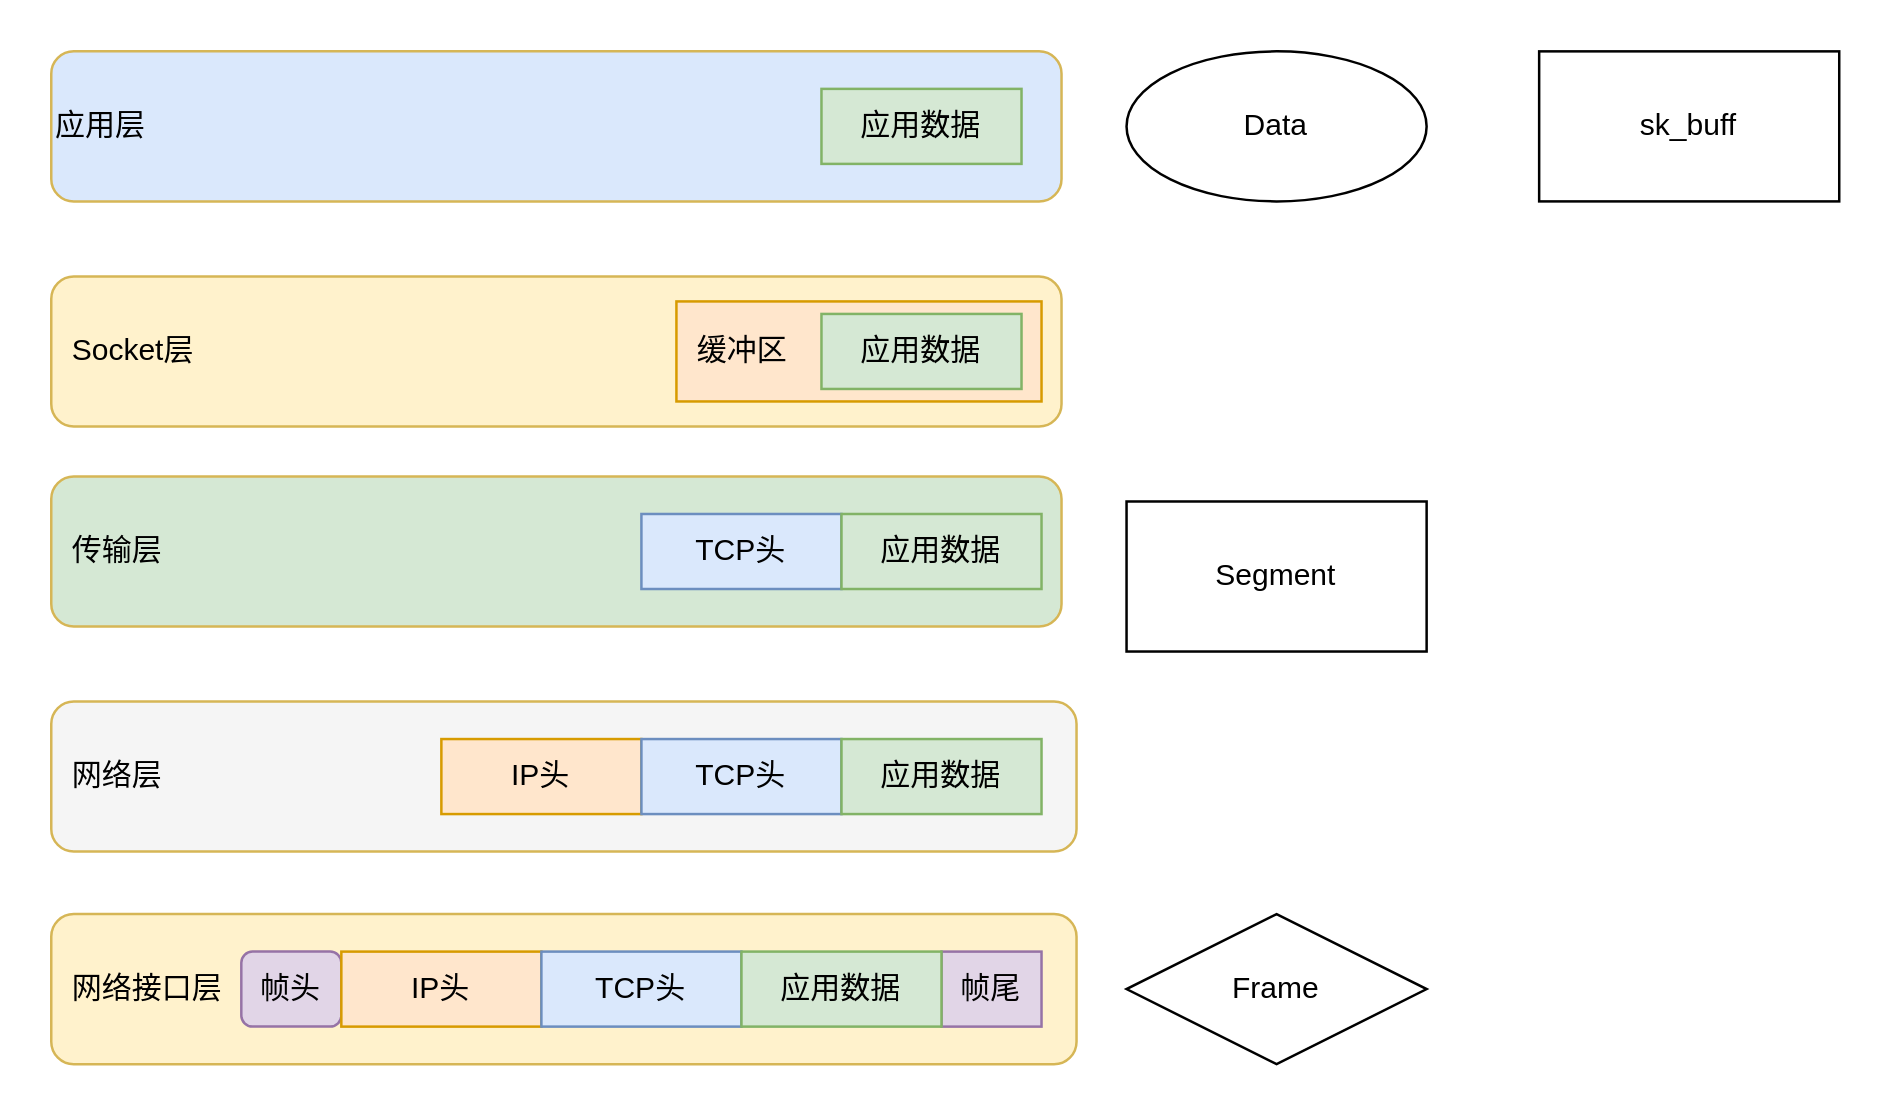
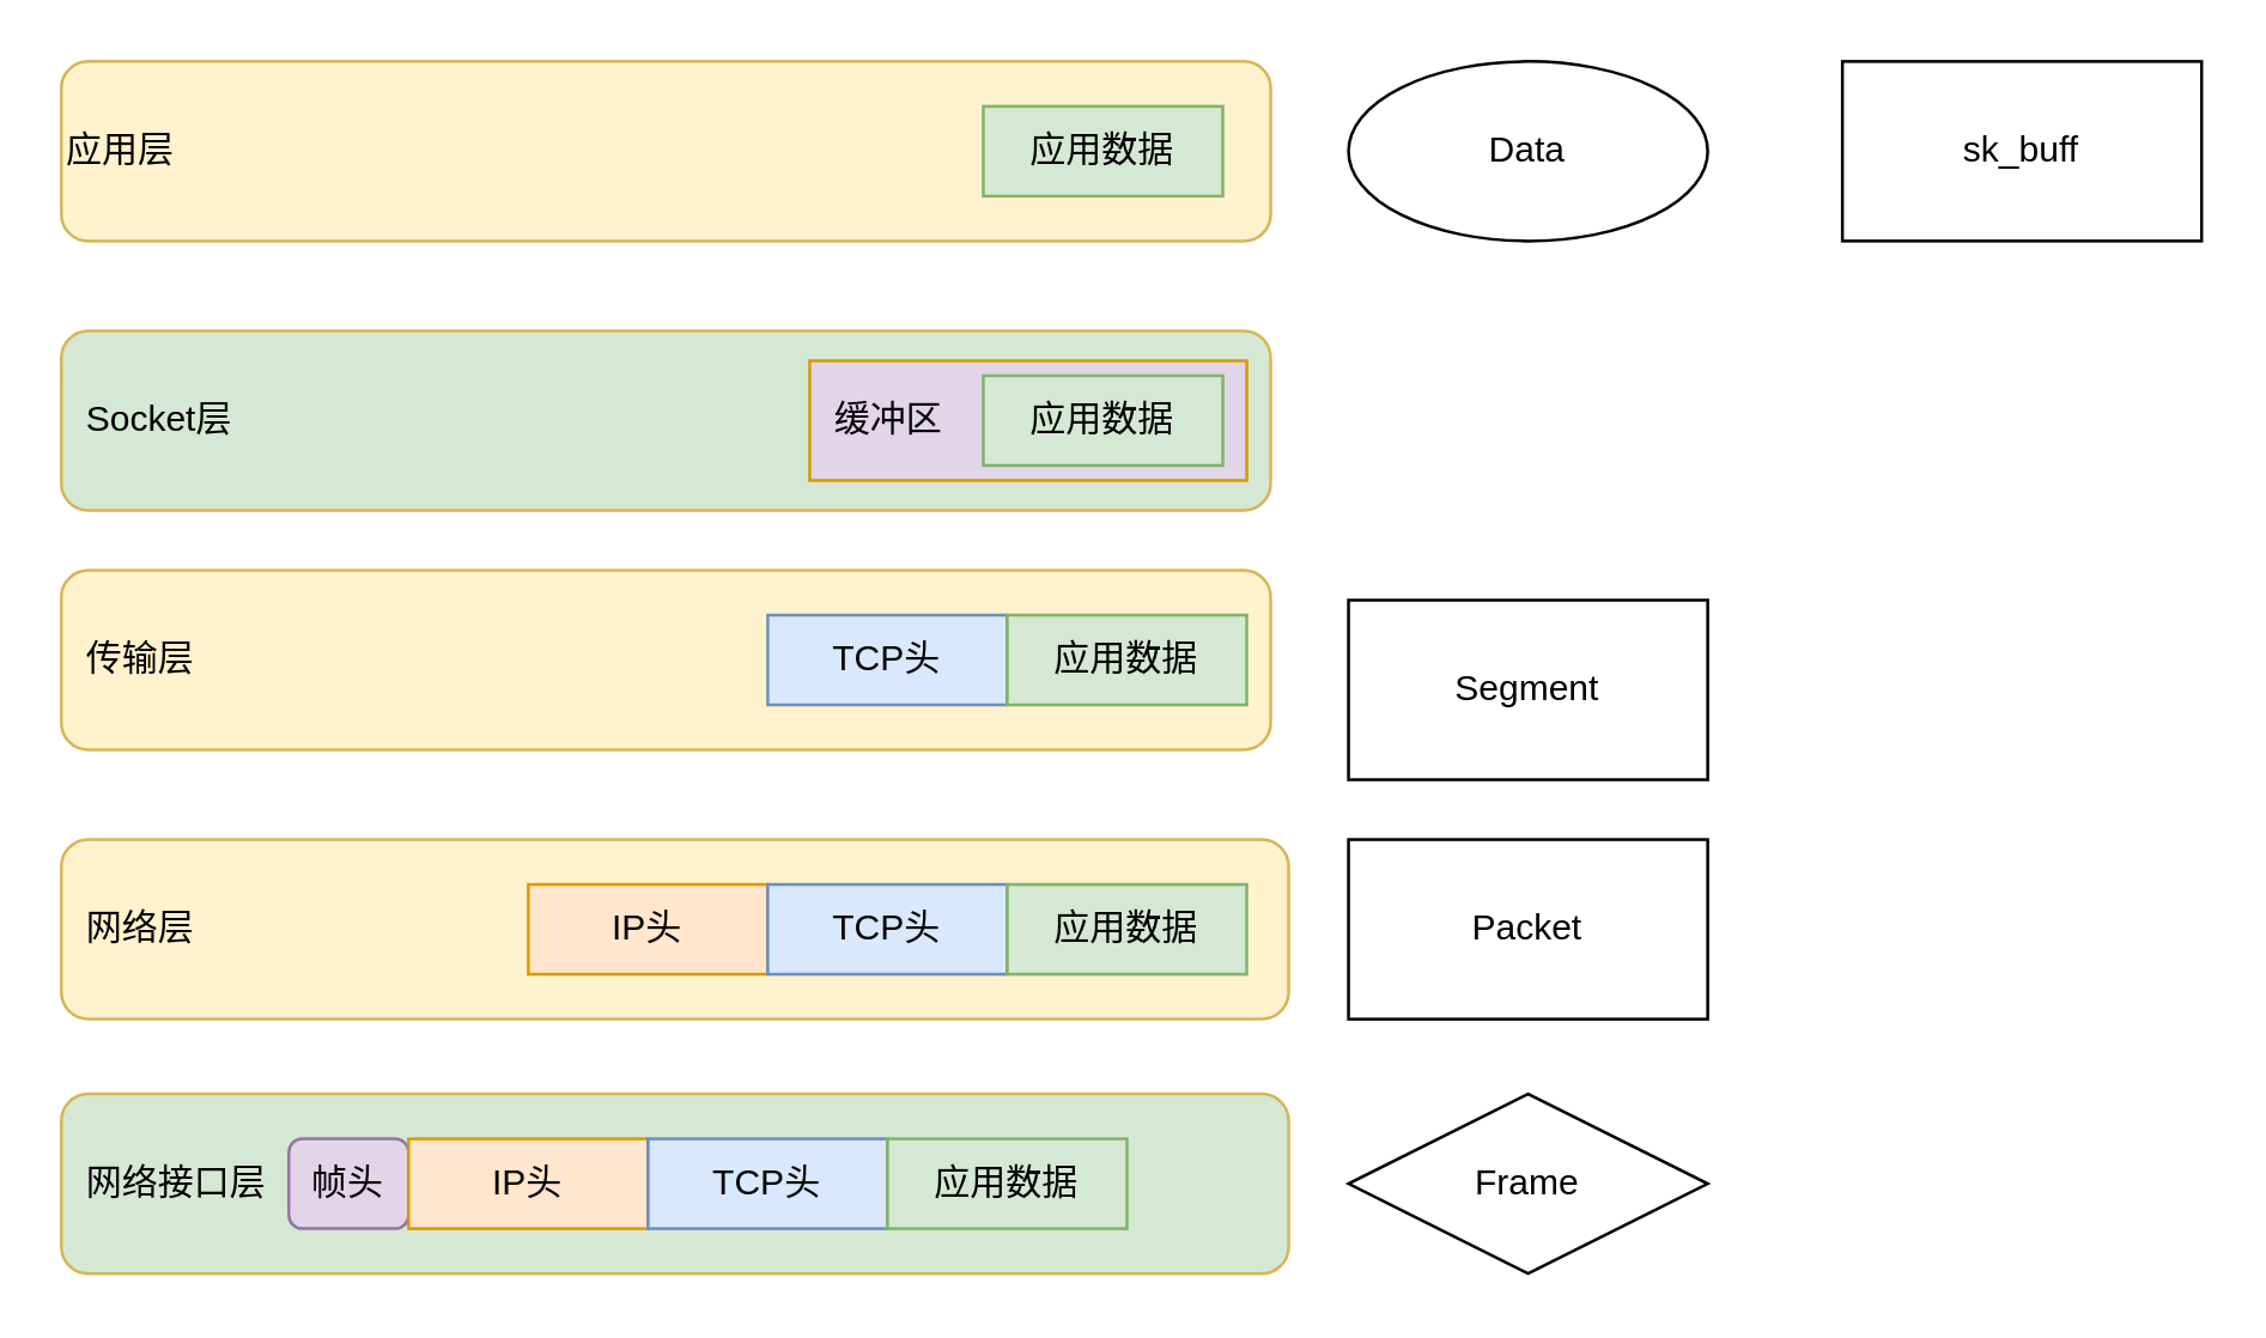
  <mxCell id="0" />
  <mxCell id="1" parent="0" />
- <mxCell id="2" value="&amp;nbsp; 网络接口层" style="rounded=1;whiteSpace=wrap;html=1;fillColor=#fff2cc;strokeColor=#d6b656;align=left;" vertex="1" parent="1"><mxGeometry x="20" y="365" width="410" height="60" as="geometry" /></mxCell>
+ <mxCell id="2" value="&amp;nbsp; 网络接口层" style="rounded=1;whiteSpace=wrap;html=1;fillColor=#d5e8d4;strokeColor=#d6b656;align=left;" vertex="1" parent="1"><mxGeometry x="20" y="365" width="410" height="60" as="geometry" /></mxCell>
  <mxCell id="3" value="帧头" style="whiteSpace=wrap;html=1;fillColor=#e1d5e7;strokeColor=#9673a6;rounded=1;" vertex="1" parent="1"><mxGeometry x="96" y="380" width="40" height="30" as="geometry" /></mxCell>
  <mxCell id="4" value="IP头" style="rounded=0;whiteSpace=wrap;html=1;fillColor=#ffe6cc;strokeColor=#d79b00;" vertex="1" parent="1"><mxGeometry x="136" y="380" width="80" height="30" as="geometry" /></mxCell>
  <mxCell id="5" value="TCP头" style="rounded=0;whiteSpace=wrap;html=1;fillColor=#dae8fc;strokeColor=#6c8ebf;" vertex="1" parent="1"><mxGeometry x="216" y="380" width="80" height="30" as="geometry" /></mxCell>
- <mxCell id="6" value="帧尾" style="rounded=0;whiteSpace=wrap;html=1;fillColor=#e1d5e7;strokeColor=#9673a6;" vertex="1" parent="1"><mxGeometry x="376" y="380" width="40" height="30" as="geometry" /></mxCell>
  <mxCell id="7" value="应用数据" style="rounded=0;whiteSpace=wrap;html=1;fillColor=#d5e8d4;strokeColor=#82b366;" vertex="1" parent="1"><mxGeometry x="296" y="380" width="80" height="30" as="geometry" /></mxCell>
- <mxCell id="8" value="&amp;nbsp; 网络层" style="rounded=1;whiteSpace=wrap;html=1;fillColor=#f5f5f5;strokeColor=#d6b656;align=left;" vertex="1" parent="1"><mxGeometry x="20" y="280" width="410" height="60" as="geometry" /></mxCell>
+ <mxCell id="8" value="&amp;nbsp; 网络层" style="rounded=1;whiteSpace=wrap;html=1;fillColor=#fff2cc;strokeColor=#d6b656;align=left;" vertex="1" parent="1"><mxGeometry x="20" y="280" width="410" height="60" as="geometry" /></mxCell>
  <mxCell id="9" value="IP头" style="rounded=0;whiteSpace=wrap;html=1;fillColor=#ffe6cc;strokeColor=#d79b00;" vertex="1" parent="1"><mxGeometry x="176" y="295" width="80" height="30" as="geometry" /></mxCell>
  <mxCell id="10" value="TCP头" style="rounded=0;whiteSpace=wrap;html=1;fillColor=#dae8fc;strokeColor=#6c8ebf;" vertex="1" parent="1"><mxGeometry x="256" y="295" width="80" height="30" as="geometry" /></mxCell>
  <mxCell id="11" value="应用数据" style="rounded=0;whiteSpace=wrap;html=1;fillColor=#d5e8d4;strokeColor=#82b366;" vertex="1" parent="1"><mxGeometry x="336" y="295" width="80" height="30" as="geometry" /></mxCell>
- <mxCell id="12" value="&amp;nbsp; 传输层" style="rounded=1;whiteSpace=wrap;html=1;fillColor=#d5e8d4;strokeColor=#d6b656;align=left;" vertex="1" parent="1"><mxGeometry x="20" y="190" width="404" height="60" as="geometry" /></mxCell>
+ <mxCell id="12" value="&amp;nbsp; 传输层" style="rounded=1;whiteSpace=wrap;html=1;fillColor=#fff2cc;strokeColor=#d6b656;align=left;" vertex="1" parent="1"><mxGeometry x="20" y="190" width="404" height="60" as="geometry" /></mxCell>
  <mxCell id="13" value="TCP头" style="rounded=0;whiteSpace=wrap;html=1;fillColor=#dae8fc;strokeColor=#6c8ebf;" vertex="1" parent="1"><mxGeometry x="256" y="205" width="80" height="30" as="geometry" /></mxCell>
  <mxCell id="14" value="应用数据" style="rounded=0;whiteSpace=wrap;html=1;fillColor=#d5e8d4;strokeColor=#82b366;" vertex="1" parent="1"><mxGeometry x="336" y="205" width="80" height="30" as="geometry" /></mxCell>
- <mxCell id="15" value="&amp;nbsp; Socket层" style="rounded=1;whiteSpace=wrap;html=1;fillColor=#fff2cc;strokeColor=#d6b656;align=left;" vertex="1" parent="1"><mxGeometry x="20" y="110" width="404" height="60" as="geometry" /></mxCell>
- <mxCell id="16" value="&amp;nbsp; 缓冲区" style="rounded=0;whiteSpace=wrap;html=1;align=left;fillColor=#ffe6cc;strokeColor=#d79b00;" vertex="1" parent="1"><mxGeometry x="270" y="120" width="146" height="40" as="geometry" /></mxCell>
+ <mxCell id="15" value="&amp;nbsp; Socket层" style="rounded=1;whiteSpace=wrap;html=1;fillColor=#d5e8d4;strokeColor=#d6b656;align=left;" vertex="1" parent="1"><mxGeometry x="20" y="110" width="404" height="60" as="geometry" /></mxCell>
+ <mxCell id="16" value="&amp;nbsp; 缓冲区" style="rounded=0;whiteSpace=wrap;html=1;align=left;fillColor=#e1d5e7;strokeColor=#d79b00;" vertex="1" parent="1"><mxGeometry x="270" y="120" width="146" height="40" as="geometry" /></mxCell>
  <mxCell id="17" value="应用数据" style="rounded=0;whiteSpace=wrap;html=1;fillColor=#d5e8d4;strokeColor=#82b366;" vertex="1" parent="1"><mxGeometry x="328" y="125" width="80" height="30" as="geometry" /></mxCell>
- <mxCell id="18" value="应用层" style="rounded=1;whiteSpace=wrap;html=1;fillColor=#dae8fc;strokeColor=#d6b656;align=left;" vertex="1" parent="1"><mxGeometry x="20" y="20" width="404" height="60" as="geometry" /></mxCell>
+ <mxCell id="18" value="应用层" style="rounded=1;whiteSpace=wrap;html=1;fillColor=#fff2cc;strokeColor=#d6b656;align=left;" vertex="1" parent="1"><mxGeometry x="20" y="20" width="404" height="60" as="geometry" /></mxCell>
  <mxCell id="19" value="应用数据" style="rounded=0;whiteSpace=wrap;html=1;fillColor=#d5e8d4;strokeColor=#82b366;" vertex="1" parent="1"><mxGeometry x="328" y="35" width="80" height="30" as="geometry" /></mxCell>
  <mxCell id="20" value="Data" style="ellipse;whiteSpace=wrap;html=1;" vertex="1" parent="1"><mxGeometry x="450" y="20" width="120" height="60" as="geometry" /></mxCell>
  <mxCell id="21" value="Segment" style="rounded=0;whiteSpace=wrap;html=1;" vertex="1" parent="1"><mxGeometry x="450" y="200" width="120" height="60" as="geometry" /></mxCell>
+ <mxCell id="22" value="Packet" style="rounded=0;whiteSpace=wrap;html=1;" vertex="1" parent="1"><mxGeometry x="450" y="280" width="120" height="60" as="geometry" /></mxCell>
  <mxCell id="23" value="Frame" style="rhombus;whiteSpace=wrap;html=1;" vertex="1" parent="1"><mxGeometry x="450" y="365" width="120" height="60" as="geometry" /></mxCell>
  <mxCell id="24" value="sk_buff" style="rounded=0;whiteSpace=wrap;html=1;" vertex="1" parent="1"><mxGeometry x="615" y="20" width="120" height="60" as="geometry" /></mxCell>
